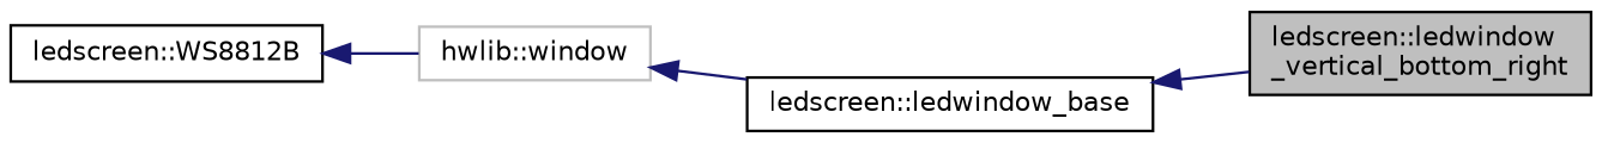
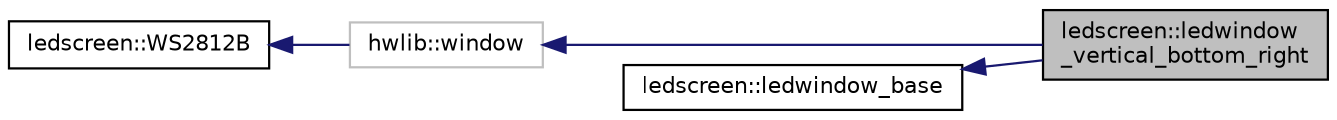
  digraph {
    rankdir=LR
    node [color=black fillcolor=white fontname=Helvetica fontsize=10 shape=record style=filled]
    edge [color=midnightblue dir=back fontname=Helvetica fontsize=10 labelfontname=Helvetica labelfontsize=10 style=solid]
    n1 [fillcolor=grey75 fontcolor=black height=0.2 label="ledscreen::ledwindow\l_vertical_bottom_right" width=0.4]
    n2 [height=0.2 label="ledscreen::ledwindow_base" width=0.4]
    n3 [color=grey75 height=0.2 label="hwlib::window" width=0.4]
-   n4 [height=0.2 label="ledscreen::WS8812B" width=0.4]
+   n4 [height=0.2 label="ledscreen::WS2812B" width=0.4]
    n2 -> n1
-   n3 -> n2
+   n3 -> n1
    n4 -> n3
  }
